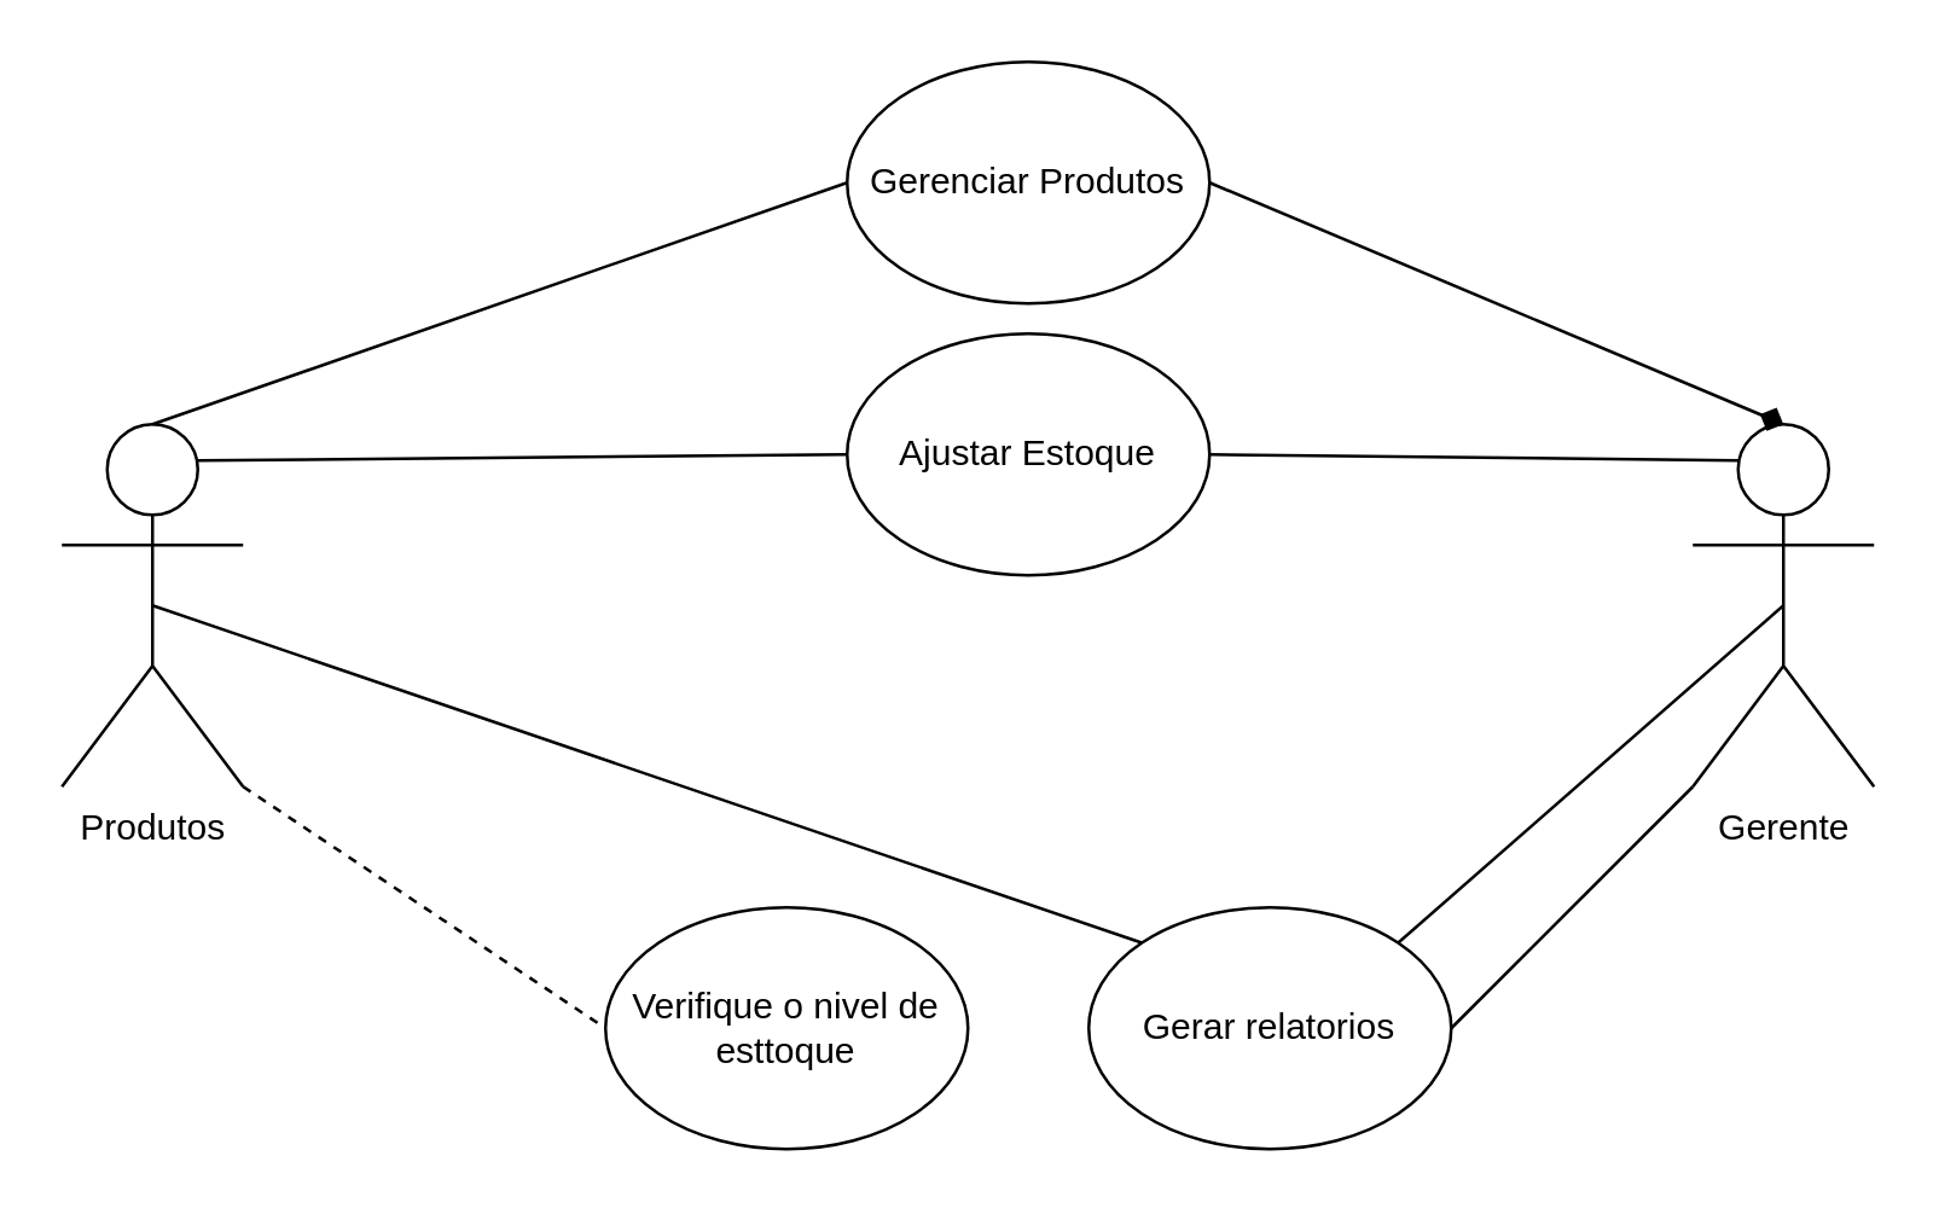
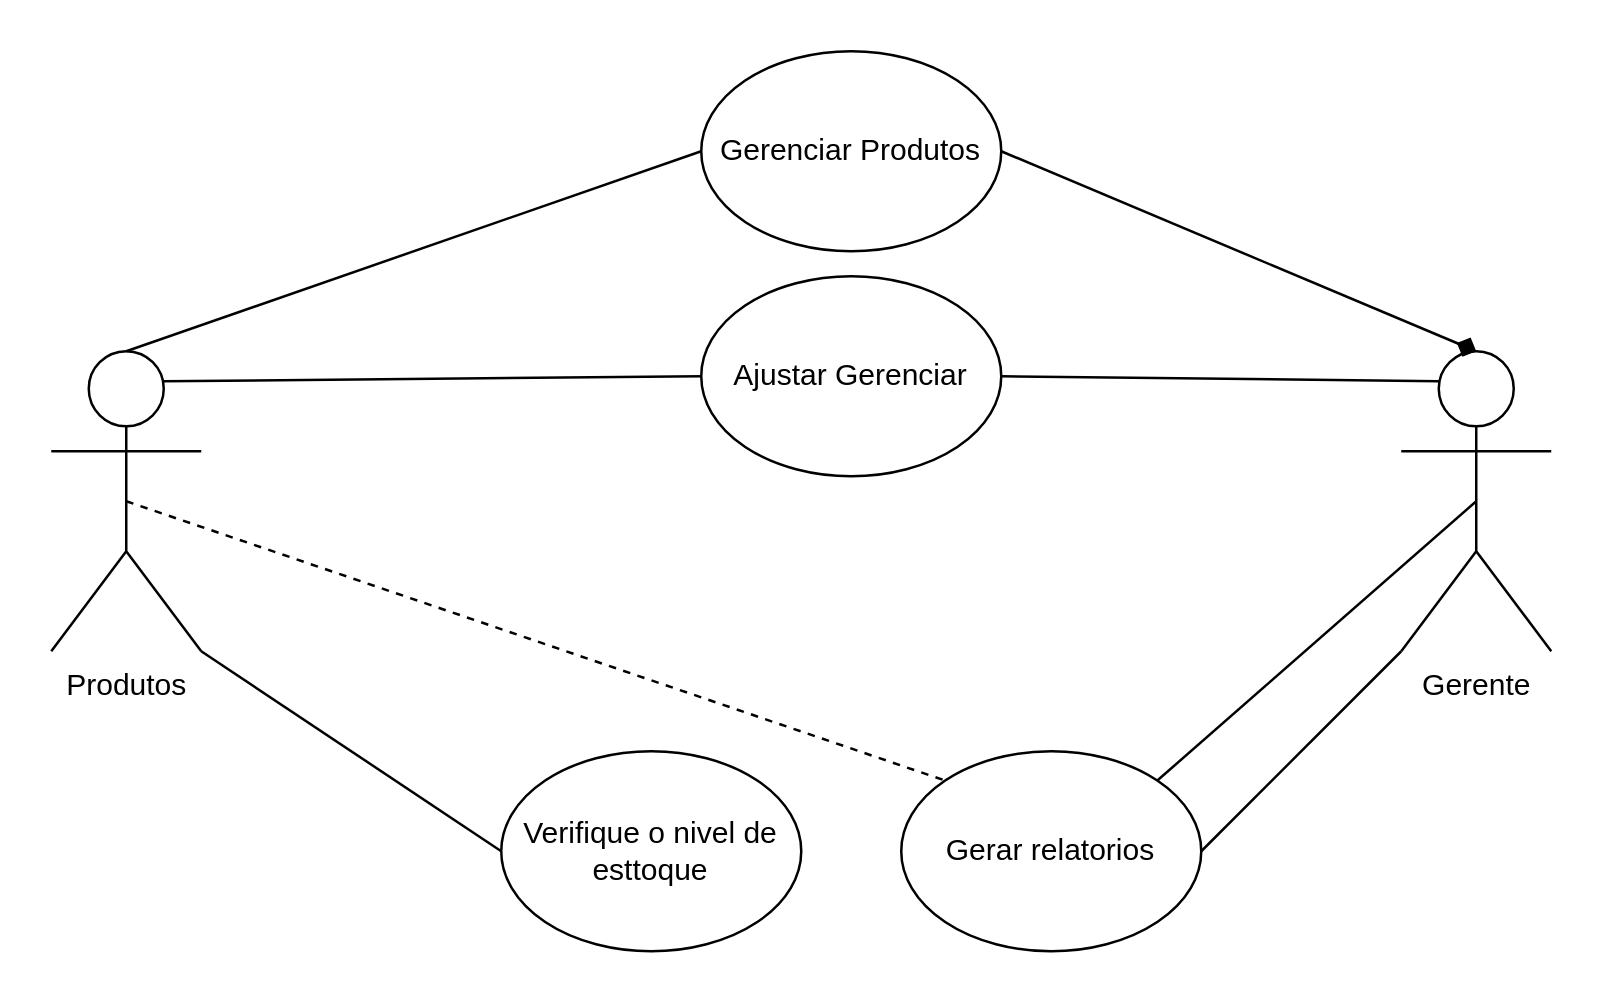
  <mxCell id="0" />
  <mxCell id="1" parent="0" />
  <mxCell id="2" value="&lt;font style=&quot;vertical-align: inherit;&quot;&gt;&lt;font style=&quot;vertical-align: inherit;&quot;&gt;Produtos&lt;/font&gt;&lt;/font&gt;" style="shape=umlActor;verticalLabelPosition=bottom;verticalAlign=top;html=1;outlineConnect=0;" vertex="1" parent="1"><mxGeometry x="20" y="140" width="60" height="120" as="geometry" /></mxCell>
  <mxCell id="3" value="&lt;font style=&quot;vertical-align: inherit;&quot;&gt;&lt;font style=&quot;vertical-align: inherit;&quot;&gt;Gerente&lt;/font&gt;&lt;/font&gt;" style="shape=umlActor;verticalLabelPosition=bottom;verticalAlign=top;html=1;outlineConnect=0;" vertex="1" parent="1"><mxGeometry x="560" y="140" width="60" height="120" as="geometry" /></mxCell>
  <mxCell id="4" value="&lt;font style=&quot;vertical-align: inherit;&quot;&gt;&lt;font style=&quot;vertical-align: inherit;&quot;&gt;Gerenciar Produtos&lt;/font&gt;&lt;/font&gt;" style="ellipse;whiteSpace=wrap;html=1;" vertex="1" parent="1"><mxGeometry x="280" width="120" height="80" as="geometry" y="20" /></mxCell>
  <mxCell id="5" value="" style="endArrow=none;html=1;rounded=0;entryX=0;entryY=0.5;entryDx=0;entryDy=0;exitX=0.5;exitY=0;exitDx=0;exitDy=0;exitPerimeter=0;" edge="1" parent="1" source="2" target="4"><mxGeometry width="50" height="50" relative="1" as="geometry"><mxPoint x="65" y="152" as="sourcePoint" /><mxPoint x="230" y="140" as="targetPoint" /></mxGeometry></mxCell>
  <mxCell id="6" value="" style="endArrow=diamond;html=1;rounded=0;exitX=1;exitY=0.5;exitDx=0;exitDy=0;entryX=0.5;entryY=0;entryDx=0;entryDy=0;entryPerimeter=0;" edge="1" parent="1" source="4" target="3"><mxGeometry width="50" height="50" relative="1" as="geometry"><mxPoint x="460" y="130" as="sourcePoint" /><mxPoint x="510" y="80" as="targetPoint" /></mxGeometry></mxCell>
- <mxCell id="7" value="&lt;font style=&quot;vertical-align: inherit;&quot;&gt;&lt;font style=&quot;vertical-align: inherit;&quot;&gt;Ajustar Estoque&lt;/font&gt;&lt;/font&gt;" style="ellipse;whiteSpace=wrap;html=1;" vertex="1" parent="1"><mxGeometry x="280" y="110" width="120" height="80" as="geometry" /></mxCell>
+ <mxCell id="7" value="&lt;font style=&quot;vertical-align: inherit;&quot;&gt;&lt;font style=&quot;vertical-align: inherit;&quot;&gt;Ajustar Gerenciar&lt;/font&gt;&lt;/font&gt;" style="ellipse;whiteSpace=wrap;html=1;" vertex="1" parent="1"><mxGeometry x="280" y="110" width="120" height="80" as="geometry" /></mxCell>
  <mxCell id="8" value="" style="endArrow=none;html=1;rounded=0;entryX=0;entryY=0.5;entryDx=0;entryDy=0;exitX=0.75;exitY=0.1;exitDx=0;exitDy=0;exitPerimeter=0;" edge="1" parent="1" source="2" target="7"><mxGeometry width="50" height="50" relative="1" as="geometry"><mxPoint x="170" y="170" as="sourcePoint" /><mxPoint x="220" y="120" as="targetPoint" /></mxGeometry></mxCell>
  <mxCell id="9" value="" style="endArrow=none;html=1;rounded=0;exitX=1;exitY=0.5;exitDx=0;exitDy=0;entryX=0.25;entryY=0.1;entryDx=0;entryDy=0;entryPerimeter=0;" edge="1" parent="1" source="7" target="3"><mxGeometry width="50" height="50" relative="1" as="geometry"><mxPoint x="480" y="180" as="sourcePoint" /><mxPoint x="530" y="130" as="targetPoint" /></mxGeometry></mxCell>
  <mxCell id="10" value="&lt;font style=&quot;vertical-align: inherit;&quot;&gt;&lt;font style=&quot;vertical-align: inherit;&quot;&gt;Verifique o nivel de esttoque&lt;/font&gt;&lt;/font&gt;" style="ellipse;whiteSpace=wrap;html=1;" vertex="1" parent="1"><mxGeometry x="200" y="300" width="120" height="80" as="geometry" /></mxCell>
- <mxCell id="11" value="" style="endArrow=none;html=1;rounded=0;exitX=1;exitY=1;exitDx=0;exitDy=0;exitPerimeter=0;entryX=0;entryY=0.5;entryDx=0;entryDy=0;dashed=1;" edge="1" parent="1" source="2" target="10"><mxGeometry width="50" height="50" relative="1" as="geometry"><mxPoint x="120" y="280" as="sourcePoint" /><mxPoint x="170" y="230" as="targetPoint" /></mxGeometry></mxCell>
+ <mxCell id="11" value="" style="endArrow=none;html=1;rounded=0;exitX=1;exitY=1;exitDx=0;exitDy=0;exitPerimeter=0;entryX=0;entryY=0.5;entryDx=0;entryDy=0;" edge="1" parent="1" source="2" target="10"><mxGeometry width="50" height="50" relative="1" as="geometry"><mxPoint x="120" y="280" as="sourcePoint" /><mxPoint x="170" y="230" as="targetPoint" /></mxGeometry></mxCell>
  <mxCell id="12" value="&lt;font style=&quot;vertical-align: inherit;&quot;&gt;&lt;font style=&quot;vertical-align: inherit;&quot;&gt;Gerar relatorios&lt;/font&gt;&lt;/font&gt;" style="ellipse;whiteSpace=wrap;html=1;" vertex="1" parent="1"><mxGeometry x="360" y="300" width="120" height="80" as="geometry" /></mxCell>
  <mxCell id="13" value="" style="endArrow=none;html=1;rounded=0;entryX=0;entryY=1;entryDx=0;entryDy=0;entryPerimeter=0;exitX=1;exitY=0.5;exitDx=0;exitDy=0;" edge="1" parent="1" source="12" target="3"><mxGeometry width="50" height="50" relative="1" as="geometry"><mxPoint x="520" y="270" as="sourcePoint" /><mxPoint x="570" y="220" as="targetPoint" /></mxGeometry></mxCell>
- <mxCell id="14" value="" style="endArrow=none;html=1;rounded=0;exitX=0.5;exitY=0.5;exitDx=0;exitDy=0;exitPerimeter=0;entryX=0;entryY=0;entryDx=0;entryDy=0;" edge="1" parent="1" source="2" target="12"><mxGeometry width="50" height="50" relative="1" as="geometry"><mxPoint x="150" y="270" as="sourcePoint" /><mxPoint x="200" y="220" as="targetPoint" /></mxGeometry></mxCell>
+ <mxCell id="14" value="" style="endArrow=none;html=1;rounded=0;exitX=0.5;exitY=0.5;exitDx=0;exitDy=0;exitPerimeter=0;entryX=0;entryY=0;entryDx=0;entryDy=0;dashed=1;" edge="1" parent="1" source="2" target="12"><mxGeometry width="50" height="50" relative="1" as="geometry"><mxPoint x="150" y="270" as="sourcePoint" /><mxPoint x="200" y="220" as="targetPoint" /></mxGeometry></mxCell>
  <mxCell id="15" value="" style="endArrow=none;html=1;rounded=0;exitX=1;exitY=0;exitDx=0;exitDy=0;entryX=0.5;entryY=0.5;entryDx=0;entryDy=0;entryPerimeter=0;" edge="1" parent="1" source="12" target="3"><mxGeometry width="50" height="50" relative="1" as="geometry"><mxPoint x="480" y="280" as="sourcePoint" /><mxPoint x="530" y="230" as="targetPoint" /></mxGeometry></mxCell>
